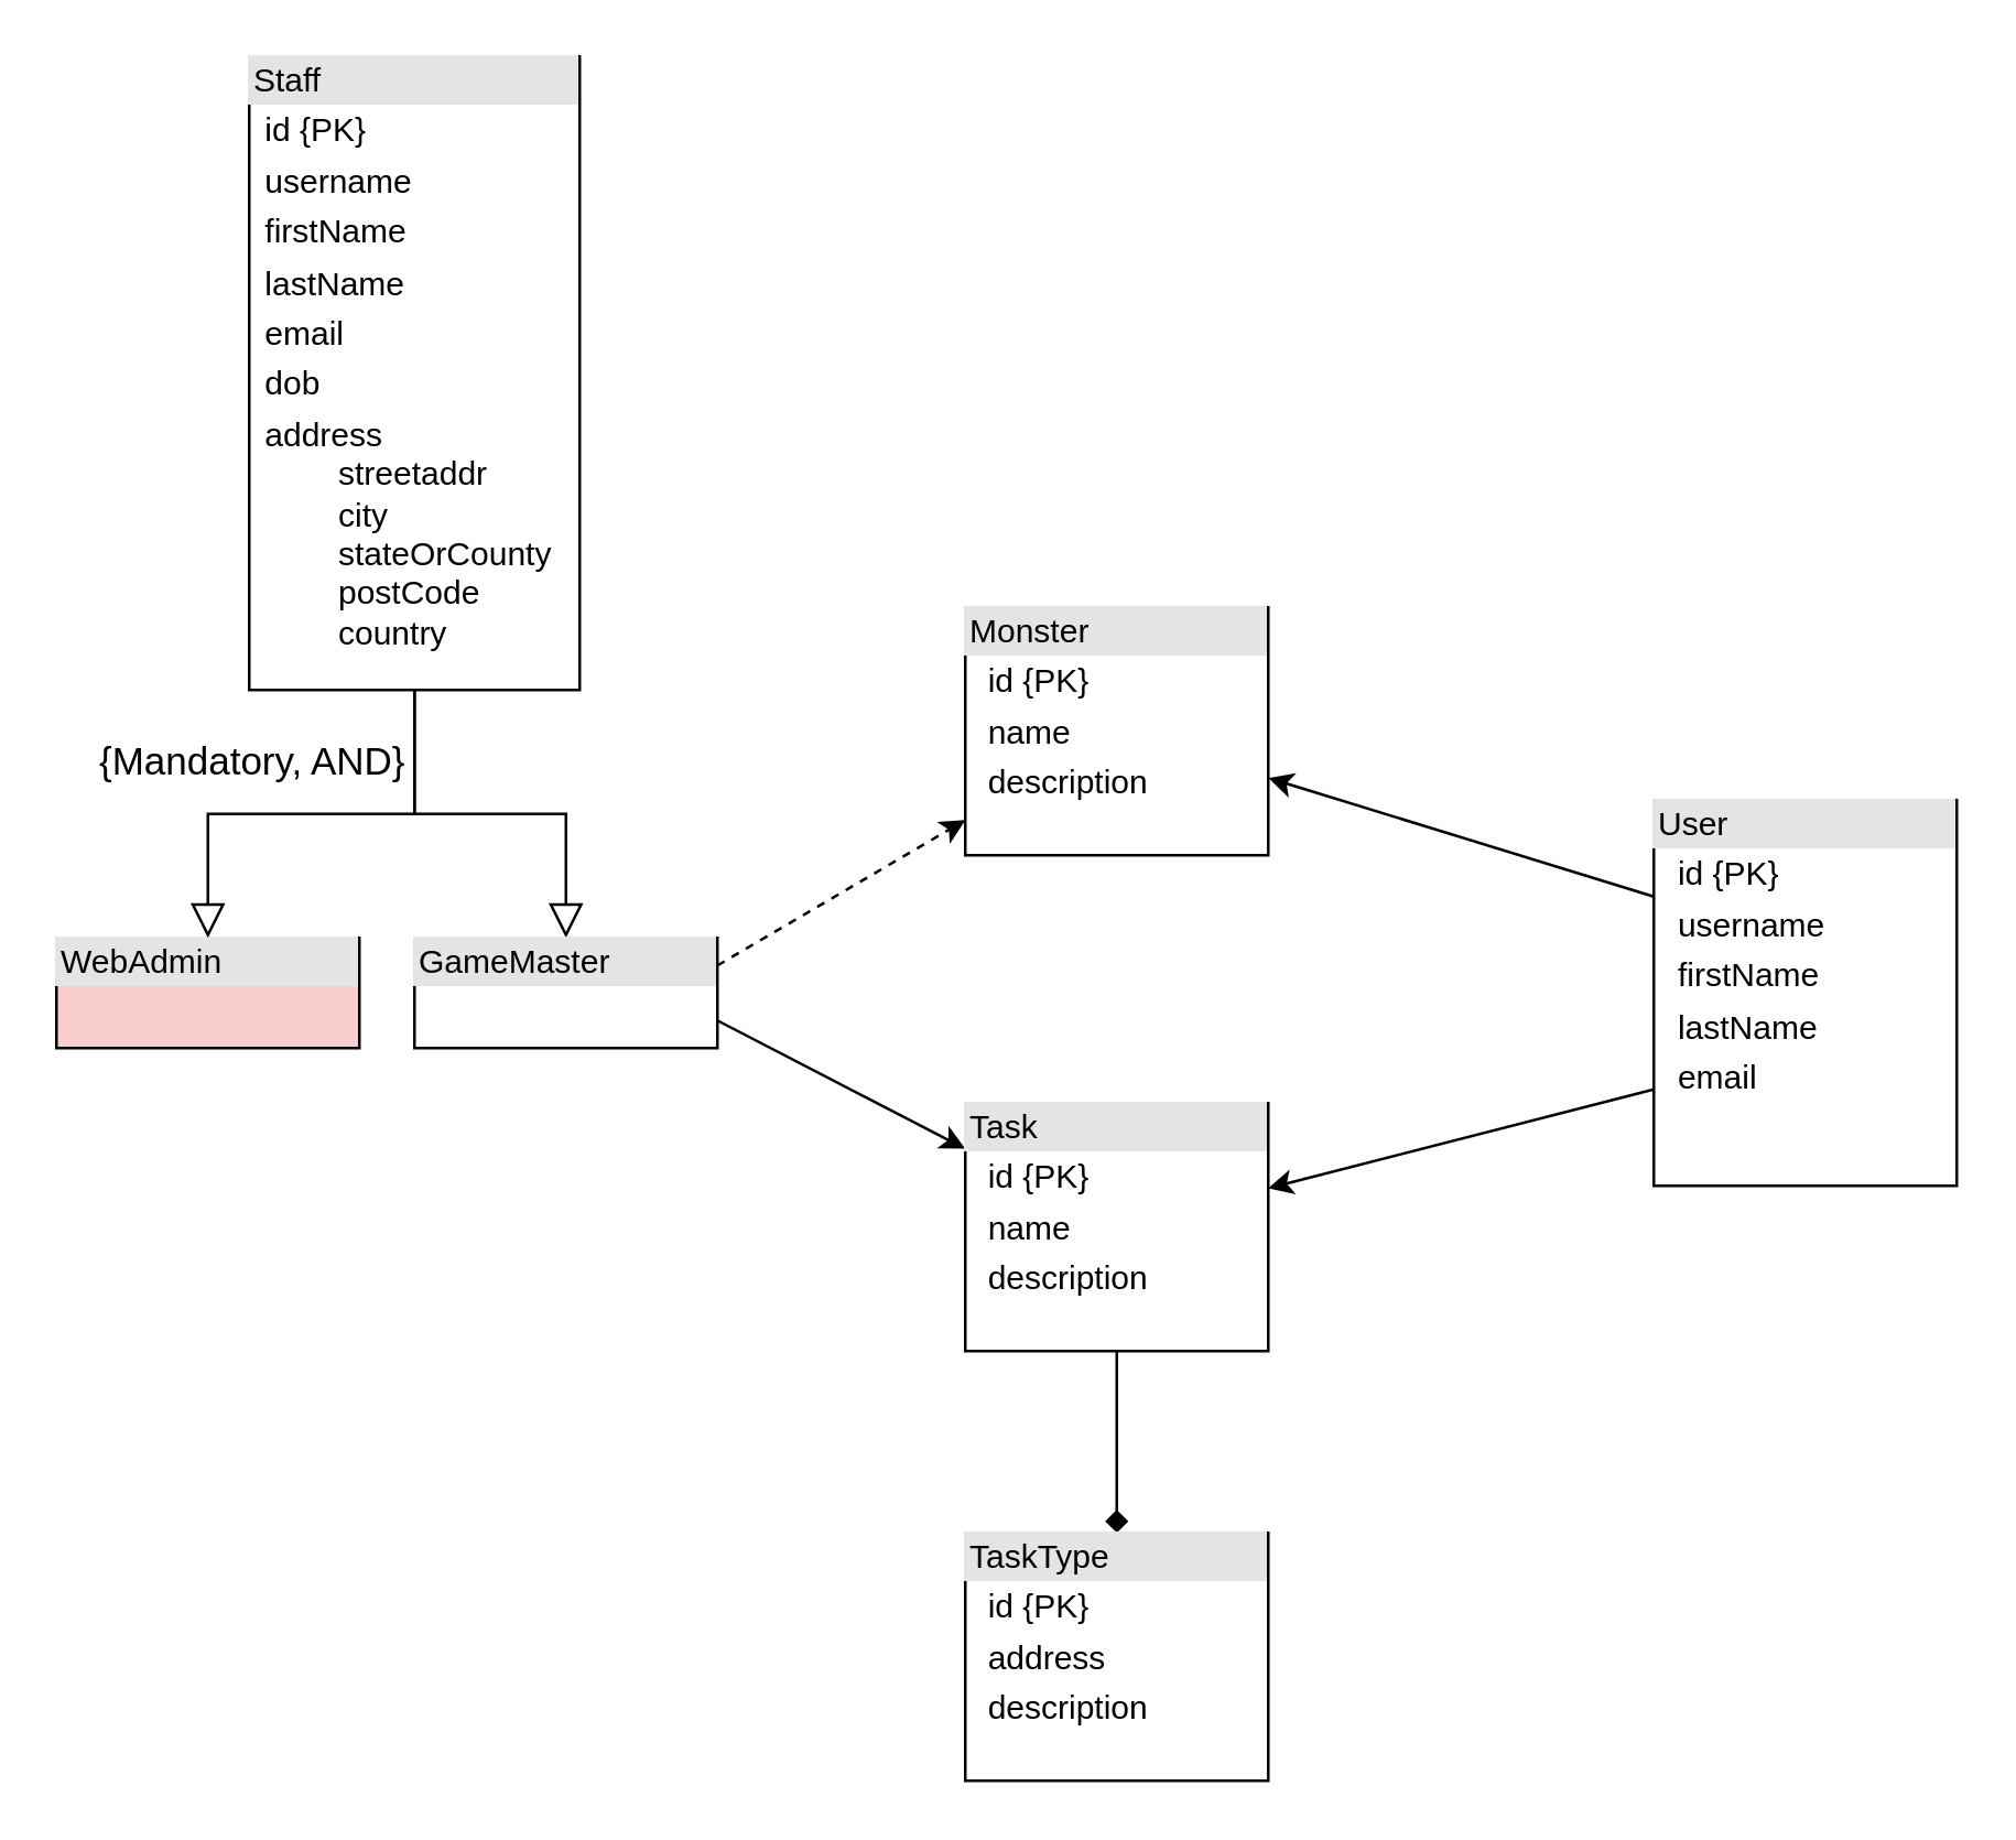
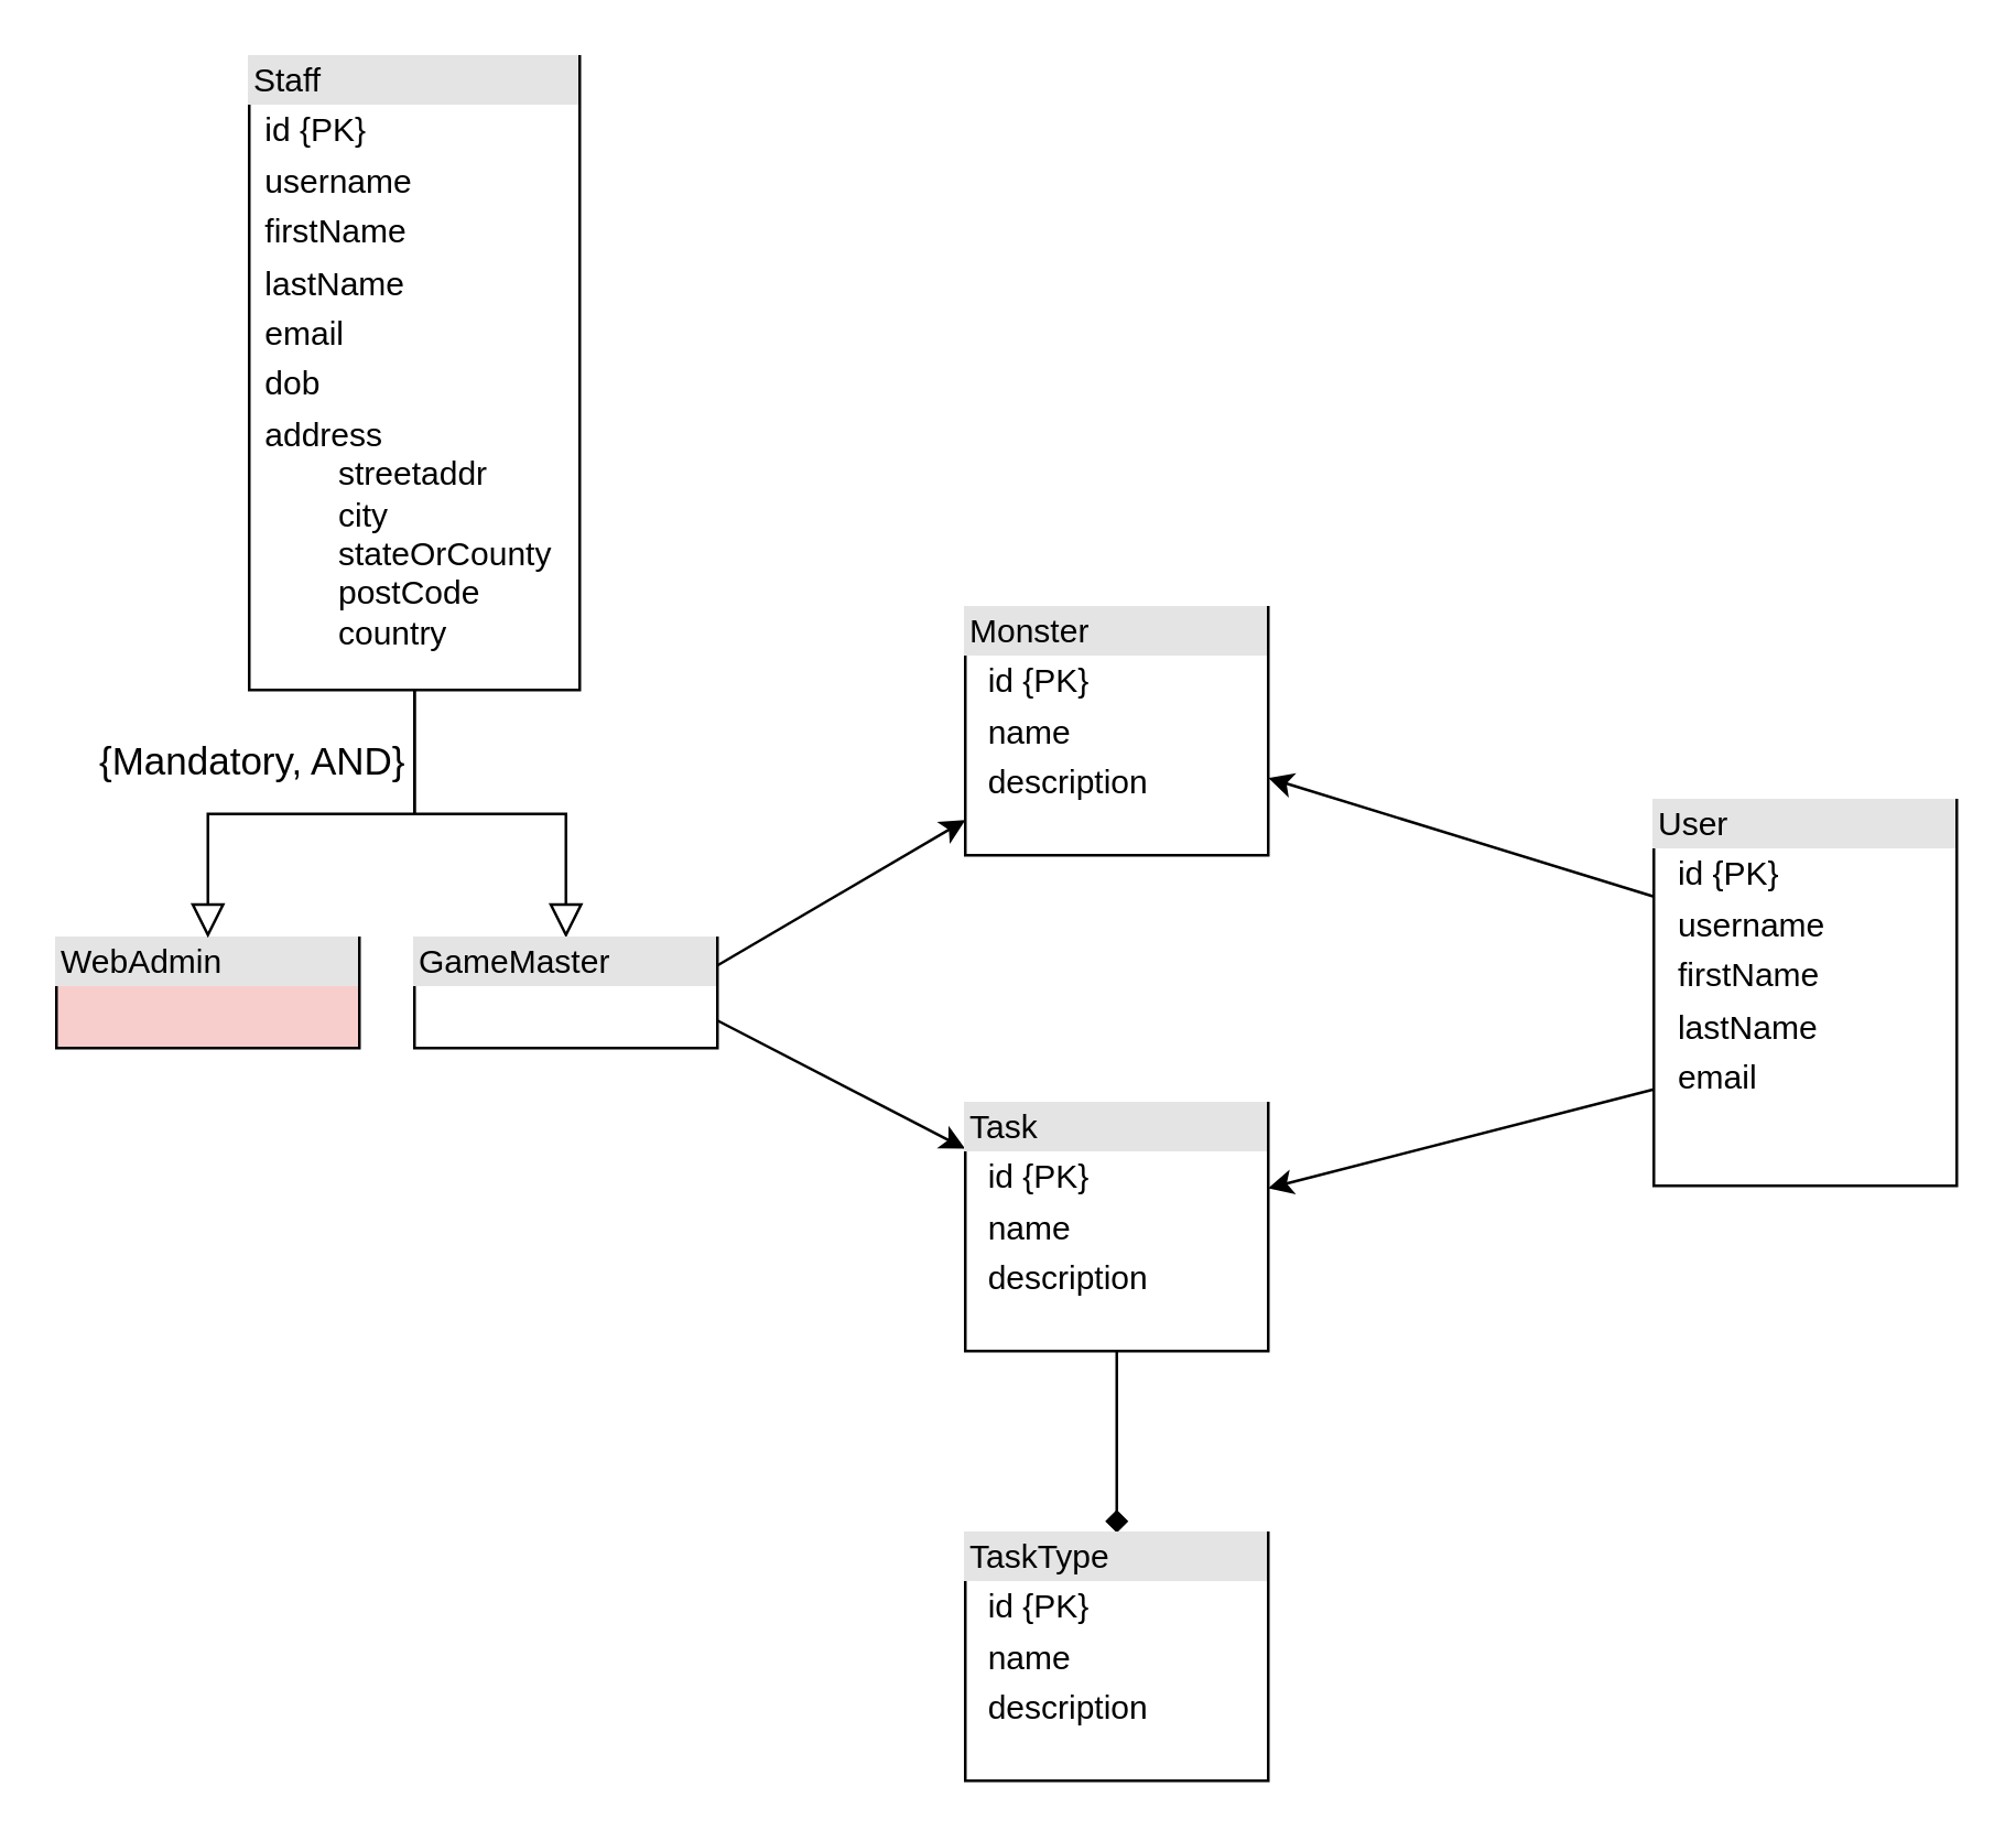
  <mxCell id="0" />
  <mxCell id="1" parent="0" />
  <mxCell id="2" style="rounded=0;orthogonalLoop=1;jettySize=auto;html=1;exitX=0;exitY=0.25;exitDx=0;exitDy=0;" parent="1" source="4" target="13" edge="1"><mxGeometry relative="1" as="geometry" /></mxCell>
  <mxCell id="3" style="rounded=0;orthogonalLoop=1;jettySize=auto;html=1;exitX=0;exitY=0.75;exitDx=0;exitDy=0;" parent="1" source="4" target="15" edge="1"><mxGeometry relative="1" as="geometry" /></mxCell>
  <mxCell id="4" value="&lt;div style=&quot;box-sizing:border-box;width:100%;background:#e4e4e4;padding:2px;&quot;&gt;User&lt;/div&gt;&lt;table style=&quot;width:100%;font-size:1em;&quot; cellpadding=&quot;2&quot; cellspacing=&quot;0&quot;&gt;&lt;tbody&gt;&lt;tr&gt;&lt;td&gt;&lt;br&gt;&lt;/td&gt;&lt;td&gt;id {PK}&lt;/td&gt;&lt;/tr&gt;&lt;tr&gt;&lt;td&gt;&lt;br&gt;&lt;/td&gt;&lt;td&gt;username&lt;/td&gt;&lt;/tr&gt;&lt;tr&gt;&lt;td&gt;&lt;/td&gt;&lt;td&gt;firstName&lt;/td&gt;&lt;/tr&gt;&lt;tr&gt;&lt;td&gt;&lt;br&gt;&lt;/td&gt;&lt;td&gt;lastName&lt;/td&gt;&lt;/tr&gt;&lt;tr&gt;&lt;td&gt;&lt;br&gt;&lt;/td&gt;&lt;td&gt;email&lt;/td&gt;&lt;/tr&gt;&lt;/tbody&gt;&lt;/table&gt;" style="verticalAlign=top;align=left;overflow=fill;html=1;whiteSpace=wrap;" parent="1" vertex="1"><mxGeometry x="600" y="290" width="110" height="140" as="geometry" /></mxCell>
  <mxCell id="5" value="&lt;div style=&quot;box-sizing:border-box;width:100%;background:#e4e4e4;padding:2px;&quot;&gt;WebAdmin&lt;/div&gt;&lt;table style=&quot;width:100%;font-size:1em;&quot; cellpadding=&quot;2&quot; cellspacing=&quot;0&quot;&gt;&lt;tbody&gt;&lt;tr&gt;&lt;td&gt;&lt;br&gt;&lt;/td&gt;&lt;td&gt;&lt;br&gt;&lt;/td&gt;&lt;/tr&gt;&lt;/tbody&gt;&lt;/table&gt;" style="verticalAlign=top;align=left;overflow=fill;html=1;whiteSpace=wrap;fillColor=#f8cecc;" parent="1" vertex="1"><mxGeometry x="20" y="340" width="110" height="40" as="geometry" /></mxCell>
  <mxCell id="6" style="edgeStyle=orthogonalEdgeStyle;rounded=0;orthogonalLoop=1;jettySize=auto;html=1;endArrow=block;endFill=0;fontSize=11;endSize=10;" parent="1" source="9" target="5" edge="1"><mxGeometry relative="1" as="geometry" /></mxCell>
  <mxCell id="7" style="edgeStyle=orthogonalEdgeStyle;rounded=0;orthogonalLoop=1;jettySize=auto;html=1;endSize=10;endArrow=block;endFill=0;" parent="1" source="9" target="12" edge="1"><mxGeometry relative="1" as="geometry" /></mxCell>
  <mxCell id="8" value="&lt;span style=&quot;font-size: 14px;&quot;&gt;{Mandatory, AND}&lt;/span&gt;" style="edgeLabel;html=1;align=center;verticalAlign=middle;resizable=0;points=[];" parent="7" vertex="1" connectable="0"><mxGeometry x="0.431" y="-1" relative="1" as="geometry"><mxPoint x="-114" y="-24" as="offset" /></mxGeometry></mxCell>
  <mxCell id="9" value="&lt;div style=&quot;box-sizing:border-box;width:100%;background:#e4e4e4;padding:2px;&quot;&gt;Staff&lt;/div&gt;&lt;table style=&quot;width:100%;font-size:1em;&quot; cellpadding=&quot;2&quot; cellspacing=&quot;0&quot;&gt;&lt;tbody&gt;&lt;tr&gt;&lt;td&gt;&lt;br&gt;&lt;/td&gt;&lt;td&gt;id {PK}&lt;/td&gt;&lt;td&gt;&lt;br&gt;&lt;/td&gt;&lt;/tr&gt;&lt;tr&gt;&lt;td&gt;&lt;br&gt;&lt;/td&gt;&lt;td&gt;username&lt;/td&gt;&lt;td&gt;&lt;br&gt;&lt;/td&gt;&lt;/tr&gt;&lt;tr&gt;&lt;td&gt;&lt;/td&gt;&lt;td&gt;firstName&lt;/td&gt;&lt;td&gt;&lt;br&gt;&lt;/td&gt;&lt;/tr&gt;&lt;tr&gt;&lt;td&gt;&lt;br&gt;&lt;/td&gt;&lt;td&gt;lastName&lt;/td&gt;&lt;td&gt;&lt;br&gt;&lt;/td&gt;&lt;/tr&gt;&lt;tr&gt;&lt;td&gt;&lt;br&gt;&lt;/td&gt;&lt;td&gt;email&lt;/td&gt;&lt;td&gt;&lt;br&gt;&lt;/td&gt;&lt;/tr&gt;&lt;tr&gt;&lt;td&gt;&lt;br&gt;&lt;/td&gt;&lt;td&gt;dob&lt;/td&gt;&lt;td&gt;&lt;br&gt;&lt;/td&gt;&lt;/tr&gt;&lt;tr&gt;&lt;td&gt;&lt;br&gt;&lt;/td&gt;&lt;td&gt;address&lt;br&gt;&lt;span style=&quot;white-space: pre;&quot;&gt;&#09;&lt;/span&gt;streetaddr&lt;br&gt;&lt;span style=&quot;white-space: pre;&quot;&gt;&#09;&lt;/span&gt;city&lt;br&gt;&lt;span style=&quot;white-space: pre;&quot;&gt;&#09;&lt;/span&gt;stateOrCounty&lt;br&gt;&lt;span style=&quot;white-space: pre;&quot;&gt;&#09;&lt;/span&gt;postCode&lt;br&gt;&lt;span style=&quot;white-space: pre;&quot;&gt;&#09;&lt;/span&gt;country&lt;br&gt;&lt;/td&gt;&lt;td&gt;&lt;br&gt;&lt;/td&gt;&lt;/tr&gt;&lt;/tbody&gt;&lt;/table&gt;" style="verticalAlign=top;align=left;overflow=fill;html=1;whiteSpace=wrap;" parent="1" vertex="1"><mxGeometry x="90" y="20" width="120" height="230" as="geometry" /></mxCell>
- <mxCell id="10" style="rounded=0;orthogonalLoop=1;jettySize=auto;html=1;exitX=1;exitY=0.25;exitDx=0;exitDy=0;dashed=1;" parent="1" source="12" target="13" edge="1"><mxGeometry relative="1" as="geometry" /></mxCell>
+ <mxCell id="10" style="rounded=0;orthogonalLoop=1;jettySize=auto;html=1;exitX=1;exitY=0.25;exitDx=0;exitDy=0;" parent="1" source="12" target="13" edge="1"><mxGeometry relative="1" as="geometry" /></mxCell>
  <mxCell id="11" style="rounded=0;orthogonalLoop=1;jettySize=auto;html=1;exitX=1;exitY=0.75;exitDx=0;exitDy=0;" parent="1" source="12" target="15" edge="1"><mxGeometry relative="1" as="geometry" /></mxCell>
  <mxCell id="12" value="&lt;div style=&quot;box-sizing:border-box;width:100%;background:#e4e4e4;padding:2px;&quot;&gt;GameMaster&lt;/div&gt;&lt;table style=&quot;width:100%;font-size:1em;&quot; cellpadding=&quot;2&quot; cellspacing=&quot;0&quot;&gt;&lt;tbody&gt;&lt;tr&gt;&lt;td&gt;&lt;br&gt;&lt;/td&gt;&lt;td&gt;&lt;br&gt;&lt;/td&gt;&lt;/tr&gt;&lt;/tbody&gt;&lt;/table&gt;" style="verticalAlign=top;align=left;overflow=fill;html=1;whiteSpace=wrap;" parent="1" vertex="1"><mxGeometry x="150" y="340" width="110" height="40" as="geometry" /></mxCell>
  <mxCell id="13" value="&lt;div style=&quot;box-sizing:border-box;width:100%;background:#e4e4e4;padding:2px;&quot;&gt;Monster&lt;/div&gt;&lt;table style=&quot;width:100%;font-size:1em;&quot; cellpadding=&quot;2&quot; cellspacing=&quot;0&quot;&gt;&lt;tbody&gt;&lt;tr&gt;&lt;td&gt;&lt;br&gt;&lt;/td&gt;&lt;td&gt;id {PK}&lt;/td&gt;&lt;/tr&gt;&lt;tr&gt;&lt;td&gt;&lt;br&gt;&lt;/td&gt;&lt;td&gt;name&lt;/td&gt;&lt;/tr&gt;&lt;tr&gt;&lt;td&gt;&lt;br&gt;&lt;/td&gt;&lt;td&gt;description&lt;/td&gt;&lt;/tr&gt;&lt;/tbody&gt;&lt;/table&gt;" style="verticalAlign=top;align=left;overflow=fill;html=1;whiteSpace=wrap;" parent="1" vertex="1"><mxGeometry x="350" y="220" width="110" height="90" as="geometry" /></mxCell>
  <mxCell id="14" style="edgeStyle=orthogonalEdgeStyle;rounded=0;orthogonalLoop=1;jettySize=auto;html=1;endArrow=diamond;" parent="1" source="15" target="16" edge="1"><mxGeometry relative="1" as="geometry" /></mxCell>
  <mxCell id="15" value="&lt;div style=&quot;box-sizing:border-box;width:100%;background:#e4e4e4;padding:2px;&quot;&gt;Task&lt;/div&gt;&lt;table style=&quot;width:100%;font-size:1em;&quot; cellpadding=&quot;2&quot; cellspacing=&quot;0&quot;&gt;&lt;tbody&gt;&lt;tr&gt;&lt;td&gt;&lt;br&gt;&lt;/td&gt;&lt;td&gt;id {PK}&lt;/td&gt;&lt;/tr&gt;&lt;tr&gt;&lt;td&gt;&lt;br&gt;&lt;/td&gt;&lt;td&gt;name&lt;/td&gt;&lt;/tr&gt;&lt;tr&gt;&lt;td&gt;&lt;br&gt;&lt;/td&gt;&lt;td&gt;description&lt;/td&gt;&lt;/tr&gt;&lt;/tbody&gt;&lt;/table&gt;" style="verticalAlign=top;align=left;overflow=fill;html=1;whiteSpace=wrap;" parent="1" vertex="1"><mxGeometry x="350" y="400" width="110" height="90" as="geometry" /></mxCell>
- <mxCell id="16" value="&lt;div style=&quot;box-sizing:border-box;width:100%;background:#e4e4e4;padding:2px;&quot;&gt;TaskType&lt;/div&gt;&lt;table style=&quot;width:100%;font-size:1em;&quot; cellpadding=&quot;2&quot; cellspacing=&quot;0&quot;&gt;&lt;tbody&gt;&lt;tr&gt;&lt;td&gt;&lt;br&gt;&lt;/td&gt;&lt;td&gt;id {PK}&lt;/td&gt;&lt;/tr&gt;&lt;tr&gt;&lt;td&gt;&lt;br&gt;&lt;/td&gt;&lt;td&gt;address&lt;/td&gt;&lt;/tr&gt;&lt;tr&gt;&lt;td&gt;&lt;br&gt;&lt;/td&gt;&lt;td&gt;description&lt;/td&gt;&lt;/tr&gt;&lt;/tbody&gt;&lt;/table&gt;" style="verticalAlign=top;align=left;overflow=fill;html=1;whiteSpace=wrap;" parent="1" vertex="1"><mxGeometry x="350" y="556" width="110" height="90" as="geometry" /></mxCell>
+ <mxCell id="16" value="&lt;div style=&quot;box-sizing:border-box;width:100%;background:#e4e4e4;padding:2px;&quot;&gt;TaskType&lt;/div&gt;&lt;table style=&quot;width:100%;font-size:1em;&quot; cellpadding=&quot;2&quot; cellspacing=&quot;0&quot;&gt;&lt;tbody&gt;&lt;tr&gt;&lt;td&gt;&lt;br&gt;&lt;/td&gt;&lt;td&gt;id {PK}&lt;/td&gt;&lt;/tr&gt;&lt;tr&gt;&lt;td&gt;&lt;br&gt;&lt;/td&gt;&lt;td&gt;name&lt;/td&gt;&lt;/tr&gt;&lt;tr&gt;&lt;td&gt;&lt;br&gt;&lt;/td&gt;&lt;td&gt;description&lt;/td&gt;&lt;/tr&gt;&lt;/tbody&gt;&lt;/table&gt;" style="verticalAlign=top;align=left;overflow=fill;html=1;whiteSpace=wrap;" parent="1" vertex="1"><mxGeometry x="350" y="556" width="110" height="90" as="geometry" /></mxCell>
